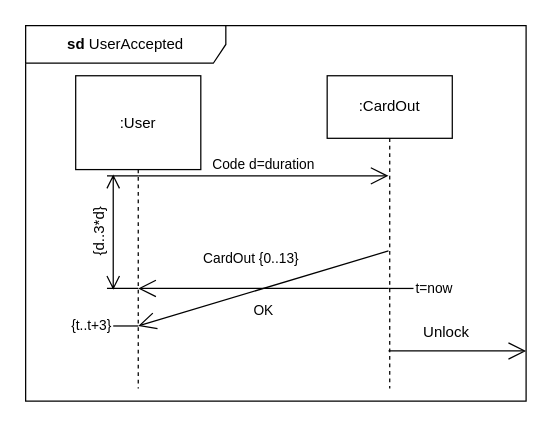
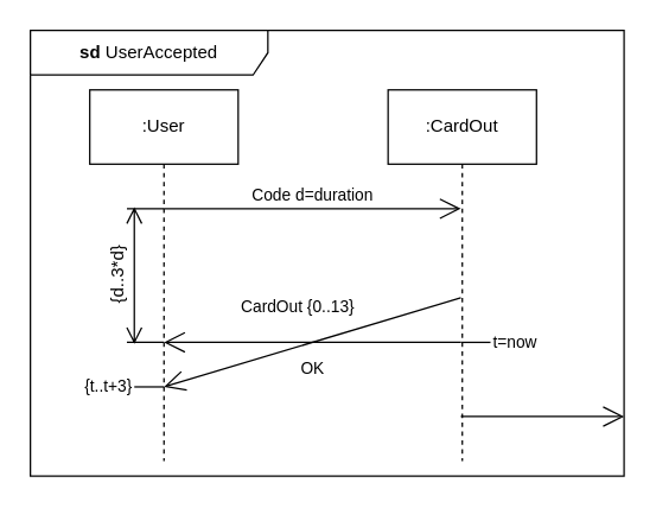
  <mxCell id="0" />
  <mxCell id="1" parent="0" />
  <mxCell id="2" value="&lt;b&gt;sd &lt;/b&gt;UserAccepted" style="shape=umlFrame;whiteSpace=wrap;html=1;pointerEvents=0;recursiveResize=0;container=1;collapsible=0;width=160;" vertex="1" parent="1"><mxGeometry width="400" height="300" as="geometry" x="20" y="20" /></mxCell>
- <mxCell id="3" value=":User" style="shape=rect;html=1;whiteSpace=wrap;align=center;" vertex="1" parent="2"><mxGeometry x="40" y="40" width="100" height="75" as="geometry" /></mxCell>
+ <mxCell id="3" value=":User" style="shape=rect;html=1;whiteSpace=wrap;align=center;" vertex="1" parent="2"><mxGeometry x="40" y="40" width="100" height="50" as="geometry" /></mxCell>
  <mxCell id="4" value="{d..3*d}" style="html=1;shape=mxgraph.sysml.dimension;rotation=-90;verticalAlign=top;spacingTop=-5" vertex="1" parent="2"><mxGeometry x="25" y="145" width="90" height="40" as="geometry" /></mxCell>
  <mxCell id="5" value="" style="edgeStyle=none;dashed=1;endArrow=none;html=1;rounded=0;" edge="1" source="3" parent="2"><mxGeometry relative="1" as="geometry"><mxPoint x="90" y="290" as="targetPoint" /></mxGeometry></mxCell>
  <mxCell id="6" value="Code d=duration" style="edgeStyle=none;html=1;endArrow=open;verticalAlign=bottom;endSize=12;rounded=0;" edge="1" parent="2"><mxGeometry relative="1" as="geometry"><mxPoint x="90" y="120" as="sourcePoint" /><mxPoint x="290" y="120" as="targetPoint" /></mxGeometry></mxCell>
  <mxCell id="7" value="CardOut {0..13}" style="edgeStyle=none;html=1;endArrow=open;verticalAlign=bottom;spacingBottom=5;endSize=12;rounded=0;" edge="1" parent="2"><mxGeometry x="0.1" y="-10" relative="1" as="geometry"><mxPoint x="90" y="210" as="targetPoint" /><mxPoint x="290" y="210" as="sourcePoint" /><mxPoint as="offset" /></mxGeometry></mxCell>
  <mxCell id="8" value="OK" style="edgeStyle=none;html=1;endArrow=open;verticalAlign=top;spacingTop=5;endSize=12;rounded=0;" edge="1" parent="2"><mxGeometry relative="1" as="geometry"><mxPoint x="90" y="240" as="targetPoint" /><mxPoint x="290" y="180" as="sourcePoint" /></mxGeometry></mxCell>
  <mxCell id="9" value=":CardOut" style="shape=rect;html=1;whiteSpace=wrap;align=center;" vertex="1" parent="2"><mxGeometry x="241" y="40" width="100" height="50" as="geometry" /></mxCell>
  <mxCell id="10" value="" style="edgeStyle=none;dashed=1;endArrow=none;html=1;rounded=0;" edge="1" source="9" parent="2"><mxGeometry relative="1" as="geometry"><mxPoint x="291" y="290" as="targetPoint" /></mxGeometry></mxCell>
  <mxCell id="11" value="" style="html=1;verticalAlign=bottom;labelBackgroundColor=none;endArrow=open;endFill=0;rounded=0;endSize=12;" edge="1" parent="2"><mxGeometry width="160" relative="1" as="geometry"><mxPoint x="290" y="260" as="sourcePoint" /><mxPoint x="400" y="260" as="targetPoint" /></mxGeometry></mxCell>
  <mxCell id="12" value="t=now" style="edgeStyle=none;html=1;endArrow=none;align=left;labelBackgroundColor=none;rounded=0;" edge="1" parent="1"><mxGeometry x="-1" relative="1" as="geometry"><mxPoint x="310" y="230" as="targetPoint" /><mxPoint x="330" y="230" as="sourcePoint" /></mxGeometry></mxCell>
  <mxCell id="13" value="{t..t+3}" style="edgeStyle=none;html=1;endArrow=none;align=right;labelBackgroundColor=none;rounded=0;" edge="1" parent="1"><mxGeometry x="-1" relative="1" as="geometry"><mxPoint x="110" y="260" as="targetPoint" /><mxPoint x="90" y="260" as="sourcePoint" /></mxGeometry></mxCell>
- <mxCell id="14" value="Unlock" style="text;html=1;align=center;verticalAlign=middle;resizable=0;points=[];autosize=1;strokeColor=none;fillColor=none;" vertex="1" parent="1"><mxGeometry x="326" y="250" width="60" height="30" as="geometry" /></mxCell>
